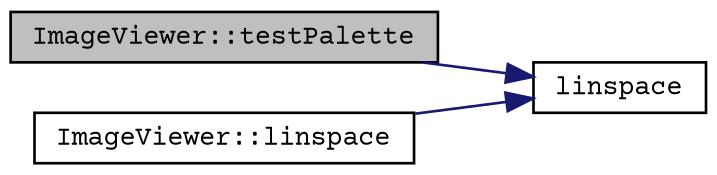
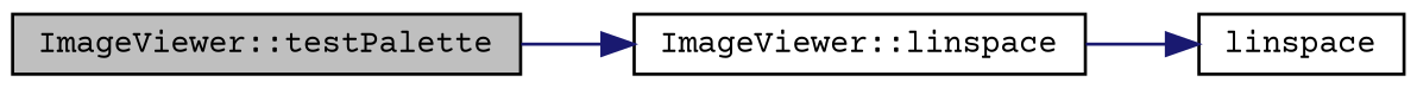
  digraph {
    fontname="Courier Prime"
    rankdir=LR
    node [color=black fillcolor=white fontname="Courier Prime" fontsize=10 shape=record style=filled]
    edge [color=midnightblue fontname="Courier Prime" fontsize=10 labelfontname=Helvetica labelfontsize=10 style=solid]
    n1 [fillcolor=grey75 fontcolor=black height=0.2 label="ImageViewer::testPalette" width=0.4]
    n2 [height=0.2 label="ImageViewer::linspace" width=0.4]
    n3 [height=0.2 label=linspace width=0.4]
-   n1 -> n3
+   n1 -> n2
    n2 -> n3
  }
